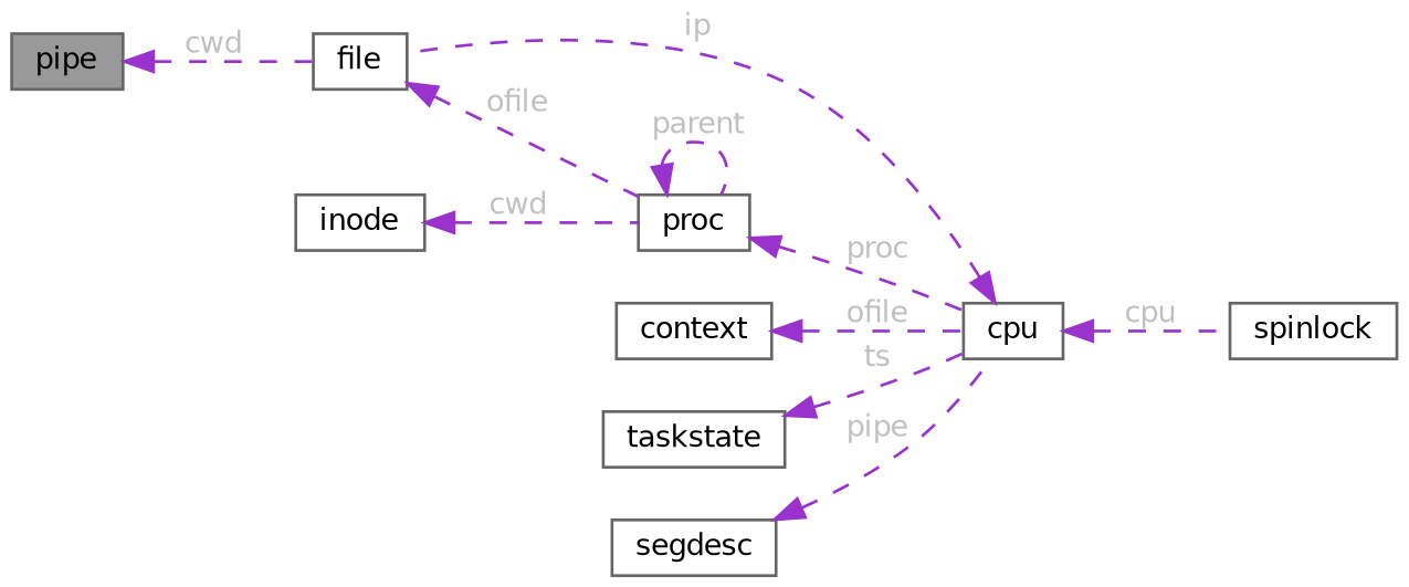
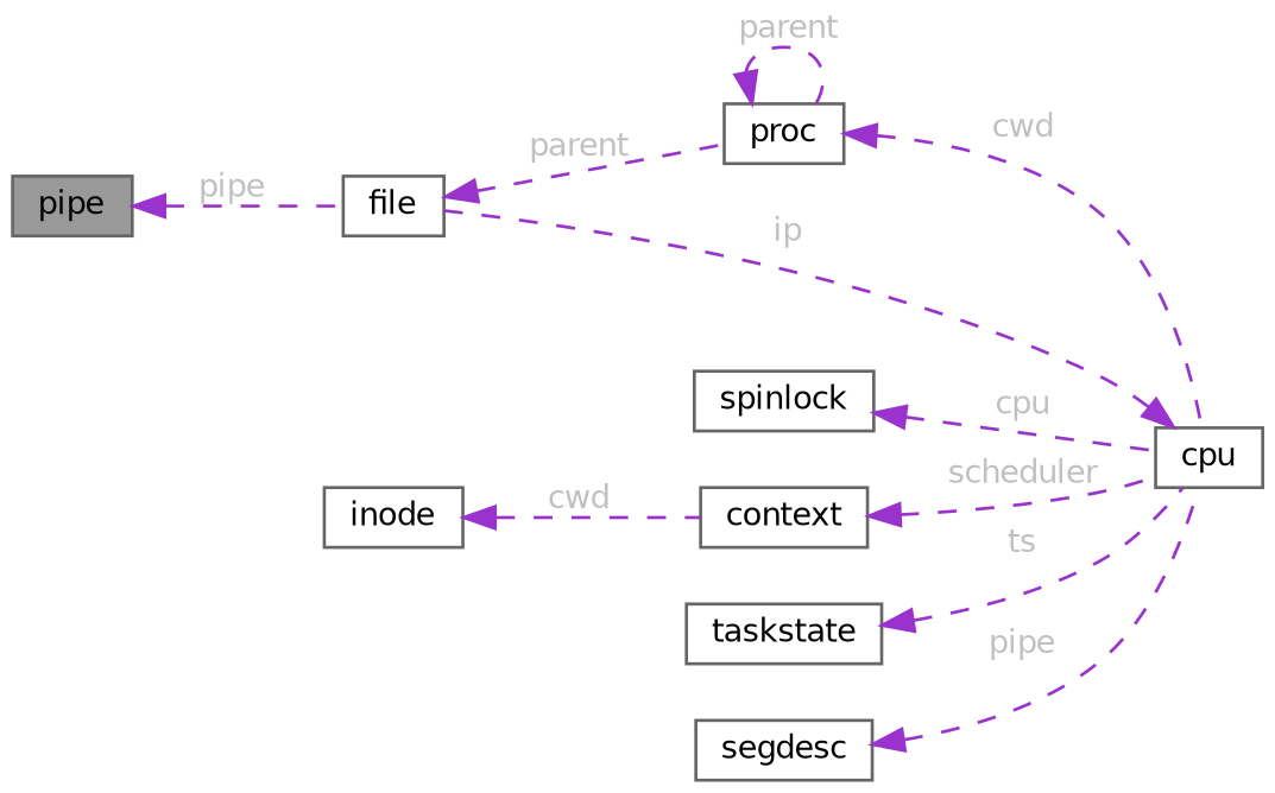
  digraph {
    rankdir=LR
    node [color=gray40 fillcolor=white fontname=Helvetica fontsize=10 shape=box style=filled]
    edge [color=darkorchid3 dir=back fontcolor=grey fontname=Helvetica fontsize=10 labelfontname=Helvetica labelfontsize=10 style=dashed]
    n1 [fillcolor=grey60 fontcolor=black height=0.2 label=pipe width=0.4]
    n2 [height=0.2 label=file width=0.4]
    n3 [height=0.2 label=proc width=0.4]
    n4 [height=0.2 label=spinlock width=0.4]
    n5 [height=0.2 label=cpu width=0.4]
    n6 [height=0.2 label=context width=0.4]
    n7 [height=0.2 label=taskstate width=0.4]
    n8 [height=0.2 label=segdesc width=0.4]
    n9 [height=0.2 label=inode width=0.4]
-   n1 -> n2 [label=" cwd"]
-   n2 -> n3 [label=" ofile"]
+   n1 -> n2 [label=" pipe"]
+   n2 -> n3 [label=" parent"]
    n3 -> n3 [label=" parent"]
-   n3 -> n5 [label=" proc"]
+   n3 -> n5 [label=" cwd"]
    n5 -> n2 [label=" ip"]
-   n5 -> n4 [label=" cpu"]
-   n6 -> n5 [label=" ofile"]
+   n4 -> n5 [label=" cpu"]
+   n6 -> n5 [label=" scheduler"]
    n7 -> n5 [label=" ts"]
    n8 -> n5 [label=" pipe"]
-   n9 -> n3 [label=" cwd"]
+   n9 -> n6 [label=" cwd"]
  }
